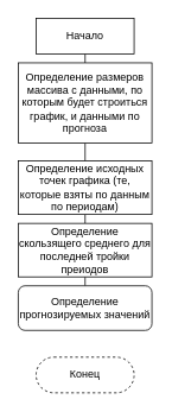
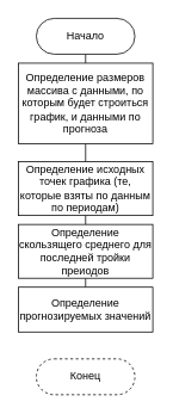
  <mxCell id="0" />
  <mxCell id="1" parent="0" />
  <mxCell id="2" style="edgeStyle=orthogonalEdgeStyle;rounded=0;orthogonalLoop=1;jettySize=auto;html=1;exitX=0.5;exitY=1;exitDx=0;exitDy=0;entryX=0.5;entryY=0;entryDx=0;entryDy=0;endArrow=none;endFill=0;" parent="1" source="3" target="5" edge="1"><mxGeometry relative="1" as="geometry" /></mxCell>
- <mxCell id="3" value="Начало" style="whiteSpace=wrap;html=1;arcSize=50;rounded=0;" parent="1" vertex="1"><mxGeometry x="40.01" y="20" width="110" height="40" as="geometry" /></mxCell>
+ <mxCell id="3" value="Начало" style="rounded=1;whiteSpace=wrap;html=1;arcSize=50;" parent="1" vertex="1"><mxGeometry x="40.01" y="20" width="110" height="40" as="geometry" /></mxCell>
  <mxCell id="4" style="edgeStyle=orthogonalEdgeStyle;rounded=0;orthogonalLoop=1;jettySize=auto;html=1;exitX=0.5;exitY=1;exitDx=0;exitDy=0;entryX=0.5;entryY=0;entryDx=0;entryDy=0;endArrow=none;endFill=0;" parent="1" source="5" target="7" edge="1"><mxGeometry relative="1" as="geometry" /></mxCell>
  <mxCell id="5" value="&lt;span style=&quot;white-space: normal&quot;&gt;Определение размеров массива с данными, по которым будет строиться график, и данными по прогноза&lt;/span&gt;" style="rounded=0;whiteSpace=wrap;html=1;" parent="1" vertex="1"><mxGeometry x="20.01" y="70" width="150" height="90" as="geometry" /></mxCell>
  <mxCell id="6" style="edgeStyle=orthogonalEdgeStyle;rounded=0;orthogonalLoop=1;jettySize=auto;html=1;exitX=0.5;exitY=1;exitDx=0;exitDy=0;entryX=0.5;entryY=0;entryDx=0;entryDy=0;endArrow=none;endFill=0;" parent="1" source="7" target="9" edge="1"><mxGeometry relative="1" as="geometry" /></mxCell>
  <mxCell id="7" value="&lt;span style=&quot;white-space: normal&quot;&gt;Определение исходных точек графика (те, которые взяты по данным по периодам)&lt;/span&gt;" style="rounded=0;whiteSpace=wrap;html=1;" parent="1" vertex="1"><mxGeometry x="20.01" y="180" width="149.99" height="60" as="geometry" /></mxCell>
  <mxCell id="8" style="edgeStyle=orthogonalEdgeStyle;rounded=0;orthogonalLoop=1;jettySize=auto;html=1;exitX=0.5;exitY=1;exitDx=0;exitDy=0;entryX=0.5;entryY=0;entryDx=0;entryDy=0;endArrow=none;endFill=0;" parent="1" source="9" target="11" edge="1"><mxGeometry relative="1" as="geometry" /></mxCell>
  <mxCell id="9" value="Определение скользящего среднего для последней тройки преиодов" style="rounded=0;whiteSpace=wrap;html=1;" parent="1" vertex="1"><mxGeometry x="20.02" y="250" width="149.99" height="60" as="geometry" /></mxCell>
  <mxCell id="10" value="Конец" style="rounded=1;whiteSpace=wrap;html=1;arcSize=50;dashed=1;" parent="1" vertex="1"><mxGeometry x="40.01" y="400" width="110" height="40" as="geometry" /></mxCell>
- <mxCell id="11" value="&lt;span style=&quot;white-space: normal&quot;&gt;Определение прогнозируемых значений&lt;/span&gt;" style="whiteSpace=wrap;html=1;rounded=1;" parent="1" vertex="1"><mxGeometry x="20.02" y="320" width="149.99" height="50" as="geometry" /></mxCell>
+ <mxCell id="11" value="&lt;span style=&quot;white-space: normal&quot;&gt;Определение прогнозируемых значений&lt;/span&gt;" style="rounded=0;whiteSpace=wrap;html=1;" parent="1" vertex="1"><mxGeometry x="20.02" y="320" width="149.99" height="50" as="geometry" /></mxCell>
